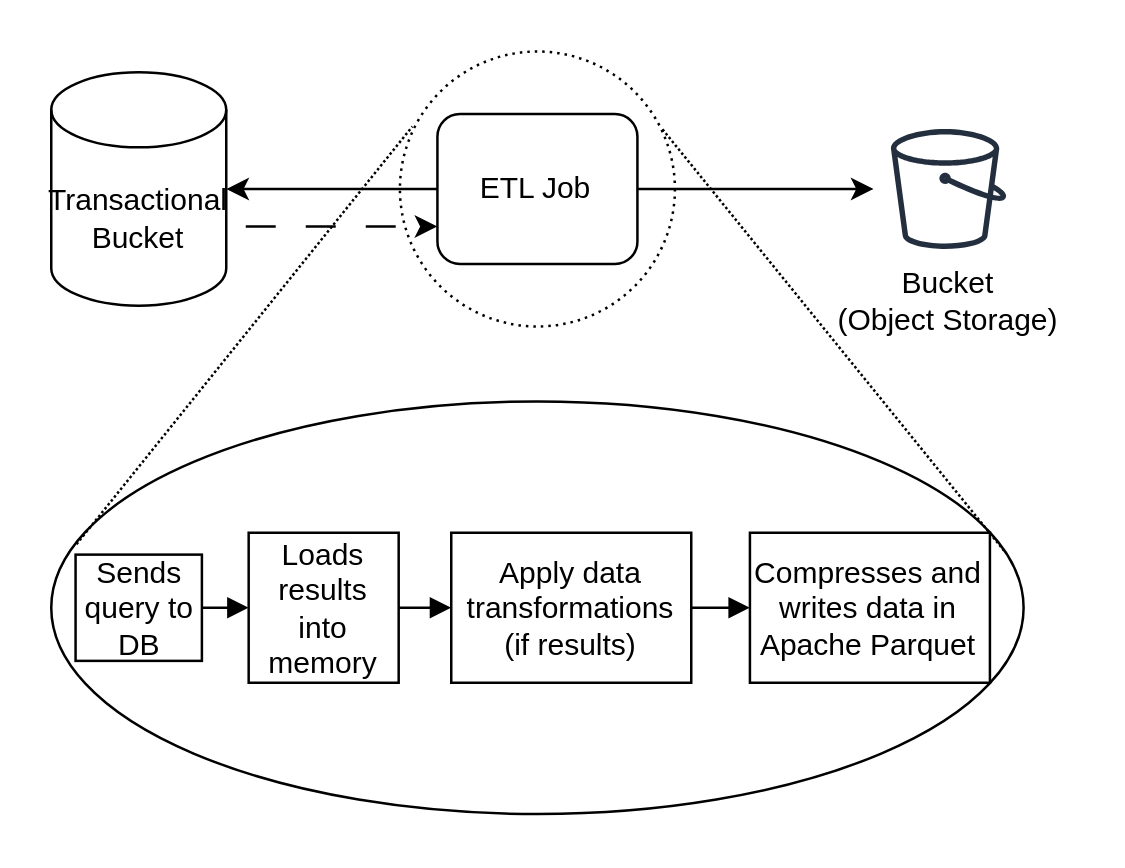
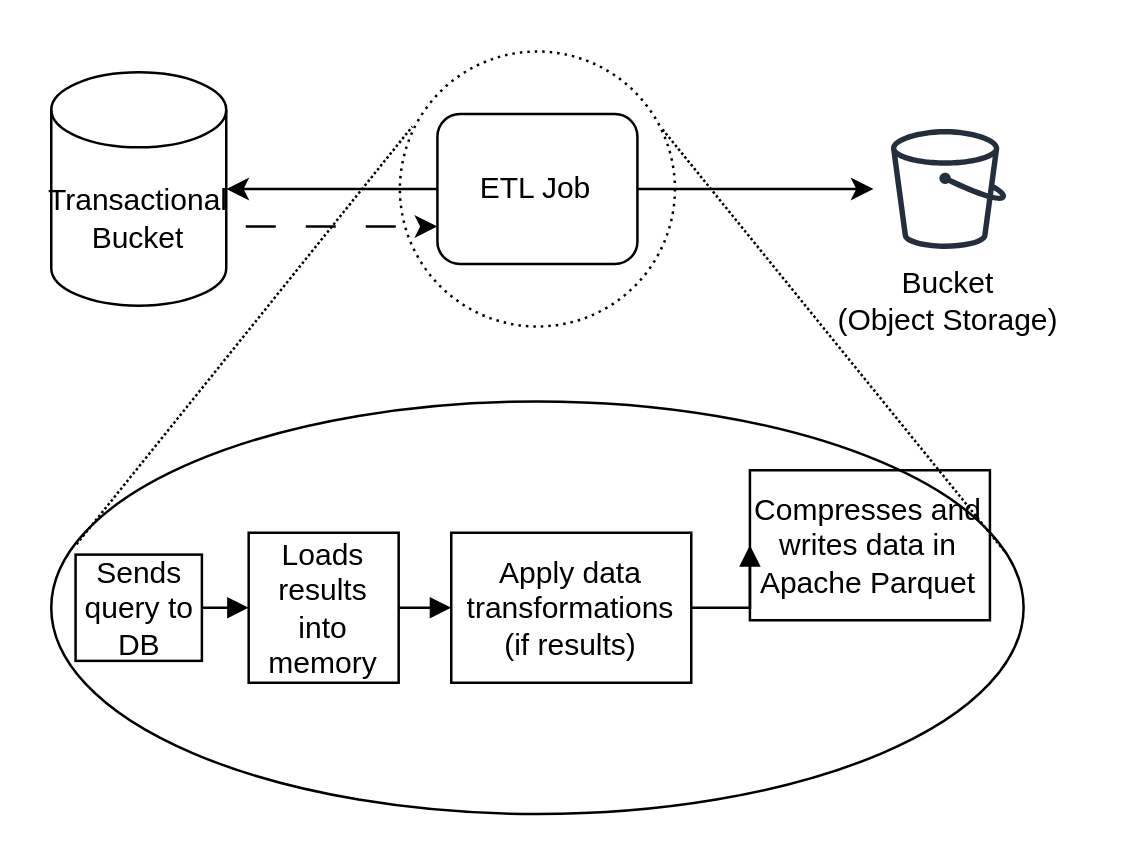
  <mxCell id="0" />
  <mxCell id="1" parent="0" />
  <mxCell id="2" value="" style="ellipse;whiteSpace=wrap;html=1;aspect=fixed;fontSize=10;fillColor=none;dashed=1;dashPattern=1 2;" vertex="1" parent="1"><mxGeometry x="159.47" y="20" width="110" height="110" as="geometry" /></mxCell>
  <mxCell id="3" style="edgeStyle=orthogonalEdgeStyle;rounded=0;orthogonalLoop=1;jettySize=auto;html=1;exitX=1;exitY=0;exitDx=0;exitDy=52.5;exitPerimeter=0;entryX=0;entryY=0.75;entryDx=0;entryDy=0;fontSize=10;dashed=1;dashPattern=12 12;" edge="1" parent="1" source="4" target="7"><mxGeometry relative="1" as="geometry"><Array as="points"><mxPoint x="74.47" y="90" /></Array></mxGeometry></mxCell>
  <mxCell id="4" value="&lt;div style=&quot;&quot;&gt;&lt;font style=&quot;font-size: 12px;&quot;&gt;Transactional&lt;br&gt;&lt;/font&gt;&lt;/div&gt;&lt;div style=&quot;&quot;&gt;&lt;font style=&quot;font-size: 12px;&quot;&gt;Bucket&lt;/font&gt;&lt;/div&gt;" style="shape=cylinder3;whiteSpace=wrap;html=1;boundedLbl=1;backgroundOutline=1;size=15;" vertex="1" parent="1"><mxGeometry x="20" y="28.33" width="70" height="93.33" as="geometry" /></mxCell>
  <mxCell id="5" style="edgeStyle=orthogonalEdgeStyle;rounded=0;orthogonalLoop=1;jettySize=auto;html=1;exitX=0;exitY=0.5;exitDx=0;exitDy=0;entryX=1;entryY=0.5;entryDx=0;entryDy=0;entryPerimeter=0;fontSize=10;" edge="1" parent="1" source="7" target="4"><mxGeometry relative="1" as="geometry" /></mxCell>
  <mxCell id="6" style="edgeStyle=orthogonalEdgeStyle;rounded=0;orthogonalLoop=1;jettySize=auto;html=1;fontSize=10;" edge="1" parent="1" source="7" target="8"><mxGeometry relative="1" as="geometry" /></mxCell>
  <mxCell id="7" value="&lt;font style=&quot;font-size: 12px;&quot;&gt;ETL Job&lt;/font&gt;" style="rounded=1;whiteSpace=wrap;html=1;fontSize=10;" vertex="1" parent="1"><mxGeometry x="174.47" y="45" width="80" height="60" as="geometry" /></mxCell>
  <mxCell id="8" value="" style="sketch=0;outlineConnect=0;fontColor=#232F3E;gradientColor=none;strokeColor=#232F3E;fillColor=#ffffff;dashed=0;verticalLabelPosition=bottom;verticalAlign=top;align=center;html=1;fontSize=12;fontStyle=0;aspect=fixed;shape=mxgraph.aws4.resourceIcon;resIcon=mxgraph.aws4.bucket;" vertex="1" parent="1"><mxGeometry x="348.94" y="45" width="60" height="60" as="geometry" /></mxCell>
  <mxCell id="9" value="" style="endArrow=none;html=1;rounded=0;fontSize=10;entryX=0.045;entryY=0.273;entryDx=0;entryDy=0;entryPerimeter=0;exitX=0.026;exitY=0.346;exitDx=0;exitDy=0;exitPerimeter=0;dashed=1;dashPattern=1 1;" edge="1" parent="1" source="11" target="2"><mxGeometry width="50" height="50" relative="1" as="geometry"><mxPoint x="101.72" y="260" as="sourcePoint" /><mxPoint x="294.47" y="195" as="targetPoint" /></mxGeometry></mxCell>
  <mxCell id="10" value="" style="endArrow=none;html=1;rounded=0;fontSize=10;entryX=0.95;entryY=0.277;entryDx=0;entryDy=0;entryPerimeter=0;exitX=0.98;exitY=0.362;exitDx=0;exitDy=0;exitPerimeter=0;dashed=1;dashPattern=1 1;" edge="1" parent="1" source="11" target="2"><mxGeometry width="50" height="50" relative="1" as="geometry"><mxPoint x="336.72" y="255.75" as="sourcePoint" /><mxPoint x="254.47" y="55" as="targetPoint" /></mxGeometry></mxCell>
  <mxCell id="11" value="" style="ellipse;whiteSpace=wrap;html=1;fontSize=10;fillColor=none;" vertex="1" parent="1"><mxGeometry x="20" y="160" width="388.94" height="165" as="geometry" /></mxCell>
  <mxCell id="12" style="edgeStyle=orthogonalEdgeStyle;rounded=0;orthogonalLoop=1;jettySize=auto;html=1;exitX=1;exitY=0.5;exitDx=0;exitDy=0;entryX=0;entryY=0.5;entryDx=0;entryDy=0;fontSize=10;endArrow=block;endFill=1;" edge="1" parent="1" source="13" target="15"><mxGeometry relative="1" as="geometry" /></mxCell>
  <mxCell id="13" value="&lt;font style=&quot;font-size: 12px;&quot;&gt;Sends query to DB&lt;/font&gt;" style="rounded=0;whiteSpace=wrap;html=1;fontSize=10;fillColor=none;" vertex="1" parent="1"><mxGeometry x="29.73" y="221.25" width="50.53" height="42.5" as="geometry" /></mxCell>
  <mxCell id="14" style="edgeStyle=orthogonalEdgeStyle;rounded=0;orthogonalLoop=1;jettySize=auto;html=1;exitX=1;exitY=0.5;exitDx=0;exitDy=0;entryX=0;entryY=0.5;entryDx=0;entryDy=0;fontSize=10;endArrow=block;endFill=1;" edge="1" parent="1" source="15" target="17"><mxGeometry relative="1" as="geometry" /></mxCell>
  <mxCell id="15" value="&lt;font style=&quot;font-size: 12px;&quot;&gt;Loads results into memory&lt;/font&gt;" style="rounded=0;whiteSpace=wrap;html=1;fontSize=10;fillColor=none;" vertex="1" parent="1"><mxGeometry x="98.97" y="212.5" width="60" height="60" as="geometry" /></mxCell>
  <mxCell id="16" style="edgeStyle=orthogonalEdgeStyle;rounded=0;orthogonalLoop=1;jettySize=auto;html=1;exitX=1;exitY=0.5;exitDx=0;exitDy=0;entryX=0;entryY=0.5;entryDx=0;entryDy=0;fontSize=10;endArrow=block;endFill=1;" edge="1" parent="1" source="17" target="18"><mxGeometry relative="1" as="geometry" /></mxCell>
  <mxCell id="17" value="&lt;div style=&quot;font-size: 12px;&quot;&gt;&lt;font style=&quot;font-size: 12px;&quot;&gt;Apply data transformations&lt;br&gt;(if results)&lt;br&gt;&lt;/font&gt;&lt;/div&gt;" style="rounded=0;whiteSpace=wrap;html=1;fontSize=10;fillColor=none;" vertex="1" parent="1"><mxGeometry x="180" y="212.5" width="96" height="60" as="geometry" /></mxCell>
- <mxCell id="18" value="&lt;font style=&quot;font-size: 12px;&quot;&gt;Compresses and writes data in Apache Parquet&lt;/font&gt;" style="rounded=0;whiteSpace=wrap;html=1;fontSize=10;fillColor=none;" vertex="1" parent="1"><mxGeometry x="299.47" y="212.5" width="96" height="60" as="geometry" /></mxCell>
+ <mxCell id="18" value="&lt;font style=&quot;font-size: 12px;&quot;&gt;Compresses and writes data in Apache Parquet&lt;/font&gt;" style="rounded=0;whiteSpace=wrap;html=1;fontSize=10;fillColor=none;" vertex="1" parent="1"><mxGeometry x="299.47" y="187.5" width="96" height="60" as="geometry" /></mxCell>
  <mxCell id="19" value="&lt;font style=&quot;font-size: 12px;&quot;&gt;Bucket&lt;br&gt;(Object Storage)&lt;/font&gt;" style="text;html=1;strokeColor=none;fillColor=none;align=center;verticalAlign=middle;whiteSpace=wrap;rounded=0;fontSize=10;" vertex="1" parent="1"><mxGeometry x="330.19" y="105" width="97.5" height="30" as="geometry" /></mxCell>
